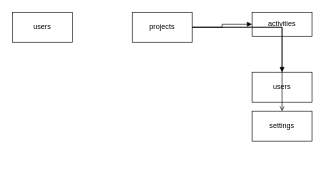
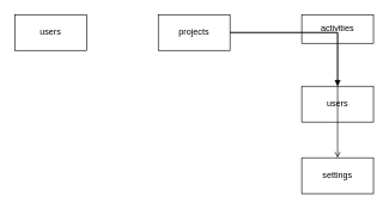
  <mxCell id="0" />
  <mxCell id="1" parent="0" />
  <mxCell id="2" value="users" style="shape=rectangle;whiteSpace=wrap;html=1;" vertex="1" parent="1"><mxGeometry x="20" y="20" width="100" height="50" as="geometry" /></mxCell>
  <mxCell id="3" value="projects" style="shape=rectangle;whiteSpace=wrap;html=1;" vertex="1" parent="1"><mxGeometry x="220" y="20" width="100" height="50" as="geometry" /></mxCell>
  <mxCell id="4" value="activities" style="shape=rectangle;whiteSpace=wrap;html=1;" vertex="1" parent="1"><mxGeometry x="420" y="20" width="100" height="40" as="geometry" /></mxCell>
- <mxCell id="5" style="edgeStyle=orthogonalEdgeStyle;rounded=0;orthogonalLoop=1;jettySize=auto;html=1;endArrow=block;endFill=1;" edge="1" parent="1" source="3" target="4"><mxGeometry relative="1" as="geometry" /></mxCell>
  <mxCell id="6" value="users" style="shape=rectangle;whiteSpace=wrap;html=1;" vertex="1" parent="1"><mxGeometry x="420" y="120" width="100" height="50" as="geometry" /></mxCell>
  <mxCell id="7" style="edgeStyle=orthogonalEdgeStyle;rounded=0;orthogonalLoop=1;jettySize=auto;html=1;endArrow=block;endFill=1;" edge="1" parent="1" source="3" target="6"><mxGeometry relative="1" as="geometry" /></mxCell>
- <mxCell id="8" value="settings" style="shape=rectangle;whiteSpace=wrap;html=1;" vertex="1" parent="1"><mxGeometry x="420" y="185" width="100" height="50" as="geometry" /></mxCell>
+ <mxCell id="8" value="settings" style="shape=rectangle;whiteSpace=wrap;html=1;" vertex="1" parent="1"><mxGeometry x="420" y="220" width="100" height="50" as="geometry" /></mxCell>
  <mxCell id="9" style="edgeStyle=orthogonalEdgeStyle;rounded=0;orthogonalLoop=1;jettySize=auto;html=1;endArrow=open;endFill=1;" edge="1" parent="1" source="3" target="8"><mxGeometry relative="1" as="geometry" /></mxCell>
